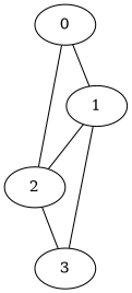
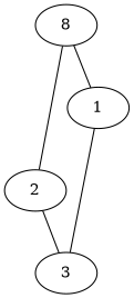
  graph {
-   n1 [label=0]
+   n1 [label=8]
    n2 [label=1]
    n3 [label=2]
    n4 [label=3]
    n1 -- n2
    n1 -- n3
-   n2 -- n3
    n2 -- n4
    n3 -- n4
  }
